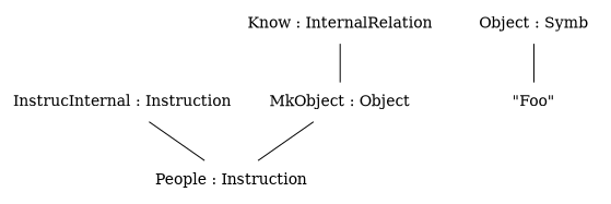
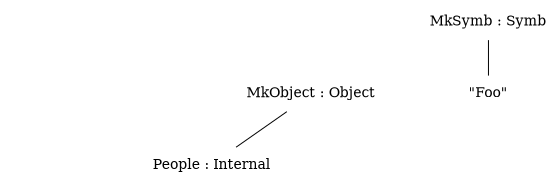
  graph {
    node [shape=plaintext style=solid]
    edge [style=solid]
-   n1 [label="InstrucInternal : Instruction"]
-   n2 [label="People : Instruction"]
-   n3 [label="Know : InternalRelation"]
+   n2 [label="People : Internal"]
    n4 [label="MkObject : Object"]
-   n5 [label="Object : Symb"]
+   n5 [label="MkSymb : Symb"]
    n6 [label="\"Foo\""]
-   n1 -- n2
-   n3 -- n4
    n4 -- n2
    n5 -- n6
  }
